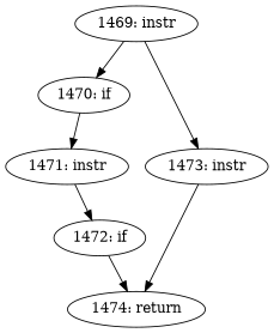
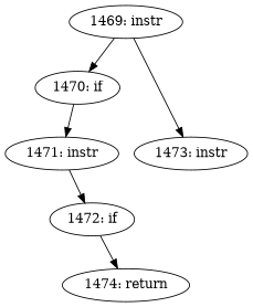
  digraph {
    n1 [label="1469: instr"]
    n2 [label="1470: if"]
    n3 [label="1473: instr"]
    n4 [label="1471: instr"]
    n5 [label="1472: if"]
    n6 [label="1474: return"]
    n1 -> n2
    n1 -> n3
    n2 -> n4
-   n3 -> n6
    n4 -> n5
    n5 -> n6
  }
